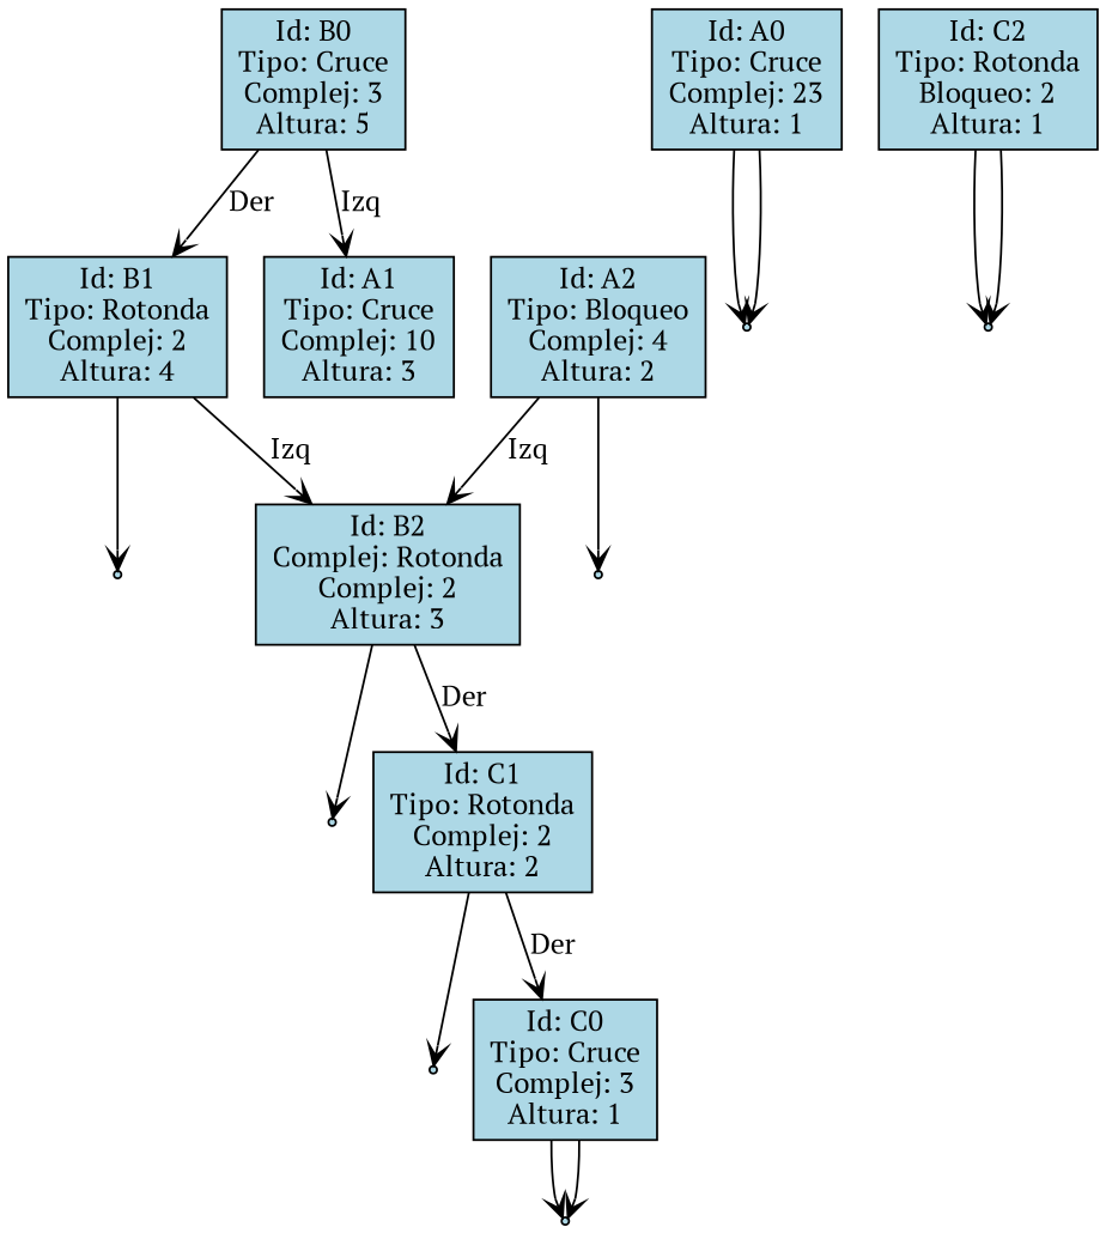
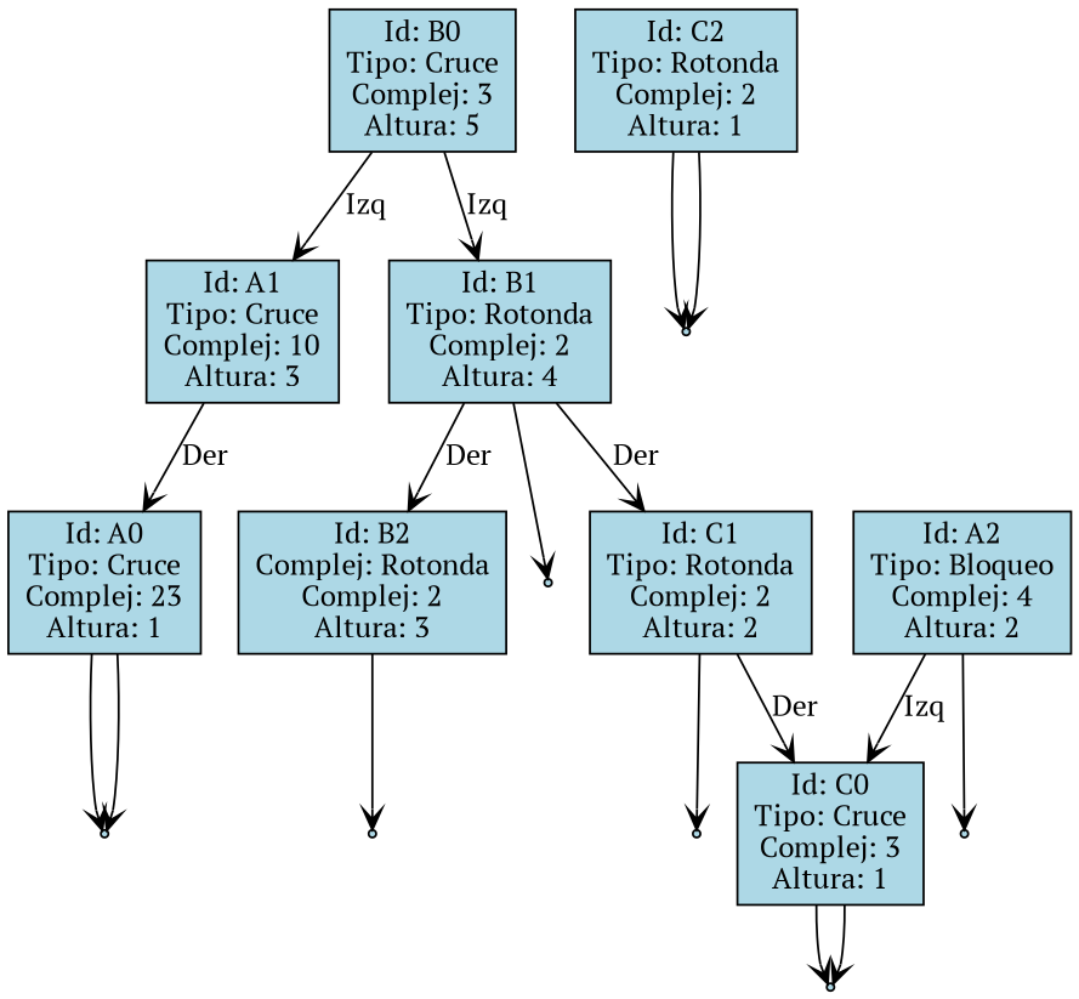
  digraph {
    fontname="PT Serif"
    node [fillcolor=lightblue fontname="PT Serif" shape=record style=filled]
    edge [arrowhead=vee fontname="PT Serif"]
    n1 [label="Id: B0\nTipo: Cruce\nComplej: 3\nAltura: 5"]
    n2 [label="Id: B1\nTipo: Rotonda\nComplej: 2\nAltura: 4"]
    n3 [label="Id: A1\nTipo: Cruce\nComplej: 10\nAltura: 3"]
    nullB1 [shape=point]
    n5 [label="Id: B2\nComplej: Rotonda\nComplej: 2\nAltura: 3"]
    n6 [label="Id: A0\nTipo: Cruce\nComplej: 23\nAltura: 1"]
    nullB2 [shape=point]
    n8 [label="Id: C1\nTipo: Rotonda\nComplej: 2\nAltura: 2"]
    nullC1 [shape=point]
    n10 [label="Id: C0\nTipo: Cruce\nComplej: 3\nAltura: 1"]
-   n11 [label="Id: C2\nTipo: Rotonda\nBloqueo: 2\nAltura: 1"]
+   n11 [label="Id: C2\nTipo: Rotonda\nComplej: 2\nAltura: 1"]
    nullC2 [shape=point]
    n13 [label="Id: A2\nTipo: Bloqueo\nComplej: 4\nAltura: 2"]
    nullA2 [shape=point]
    nullA0 [shape=point]
    nullC0 [shape=point]
-   n1 -> n2 [label=Der]
+   n1 -> n2 [label=Izq]
    n1 -> n3 [label=Izq]
    n2 -> nullB1
-   n2 -> n5 [label=Izq]
+   n2 -> n5 [label=Der]
+   n3 -> n6 [label=Der]
    n5 -> nullB2
-   n5 -> n8 [label=Der]
+   n2 -> n8 [label=Der]
    n6 -> nullA0
    n6 -> nullA0
    n8 -> nullC1
    n8 -> n10 [label=Der]
    n10 -> nullC0
    n10 -> nullC0
    n11 -> nullC2
    n11 -> nullC2
-   n13 -> n5 [label=Izq]
+   n13 -> n10 [label=Izq]
    n13 -> nullA2
  }
